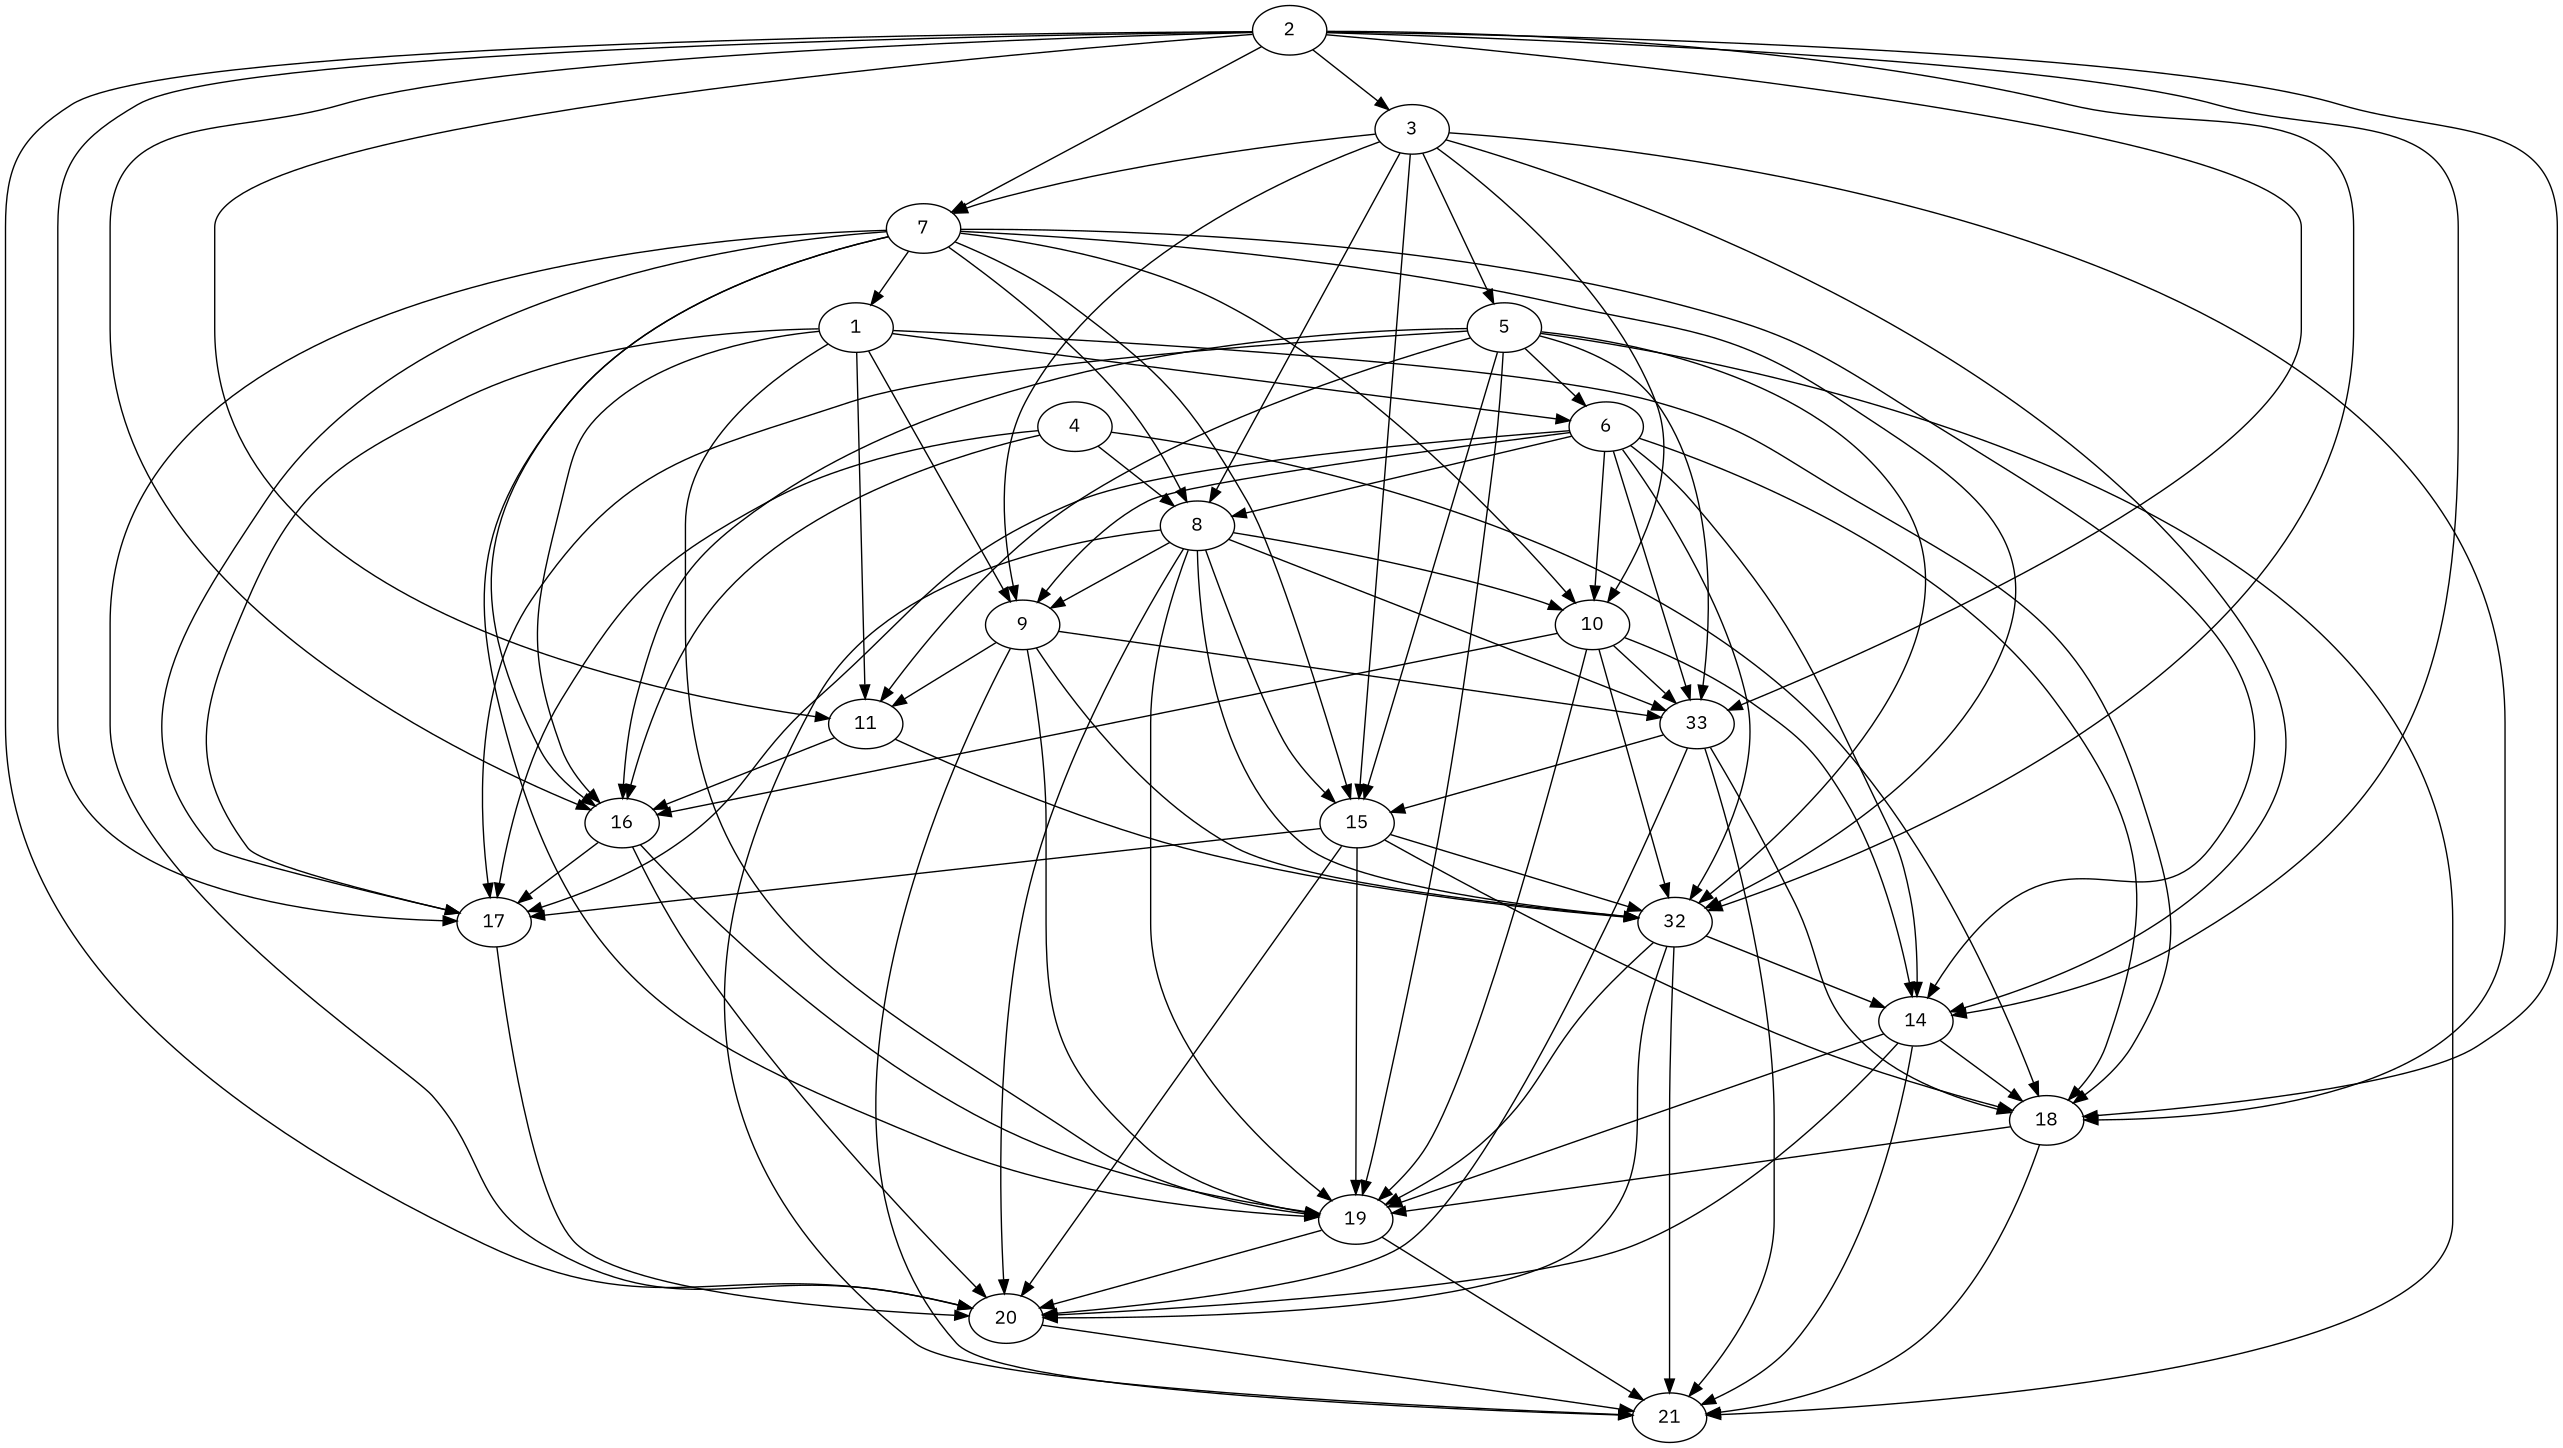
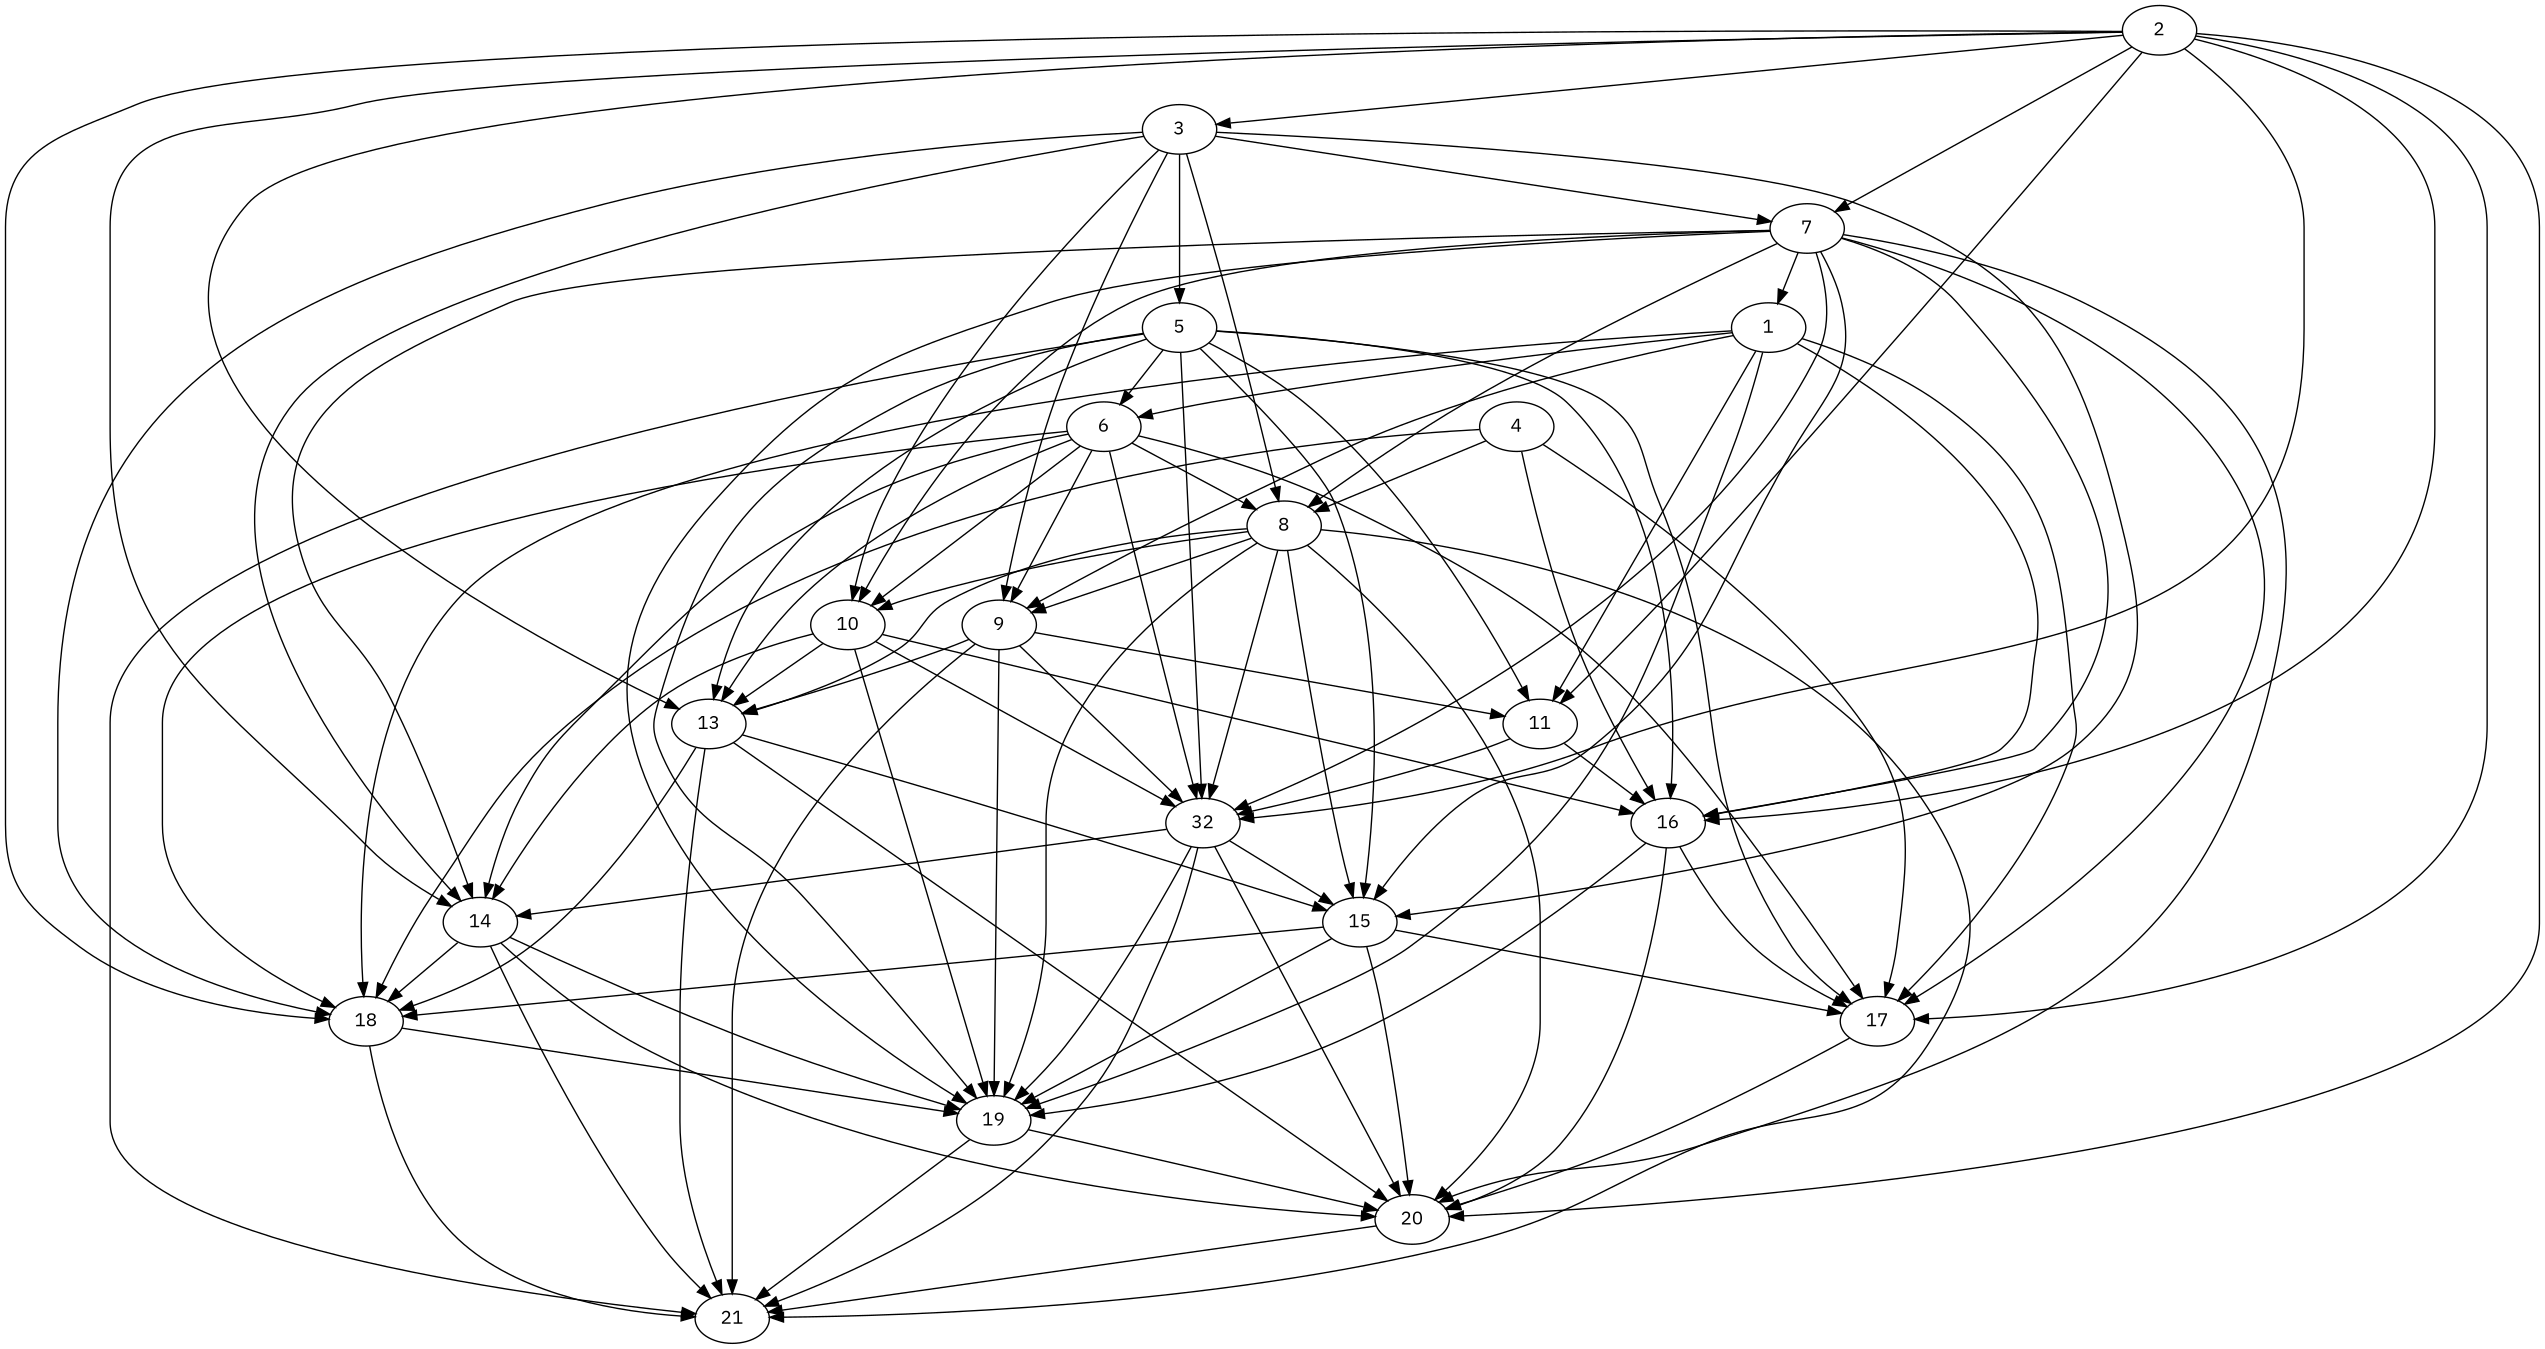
  digraph {
    "Duplicate states"=49942
    "Max states in OPEN"=30761
    Modes="60000ms; partial expansion, ; Pruning: processor isomorphism, processor normalisation, task equivalence, equivalent schedule 2, ; F-value: new, DRT, ; Optimisation: list scheduling, "
    "Node concurrency"=-1
    "Number of processors"=16
    "Pruned using list schedule length"=64199
    "States removed from OPEN"=31026
    "Time to schedule (ms)"=1054
    "Total idle time"=46
    "Total schedule length"=105
    "Total sequential time"=126
    "Total states created"=176533
    fontname="IBM Plex Sans"
    node ["Finish time"=8 Processor=1 "Start time"=0 Weight=5 fontname="IBM Plex Sans"]
    edge [Weight=6 fontname="IBM Plex Sans"]
    1 [Processor=0 Weight=8]
    6 ["Finish time"=30 "Start time"=23 Weight=7]
    9 ["Finish time"=45 "Start time"=38 Weight=7]
    11 ["Finish time"=49 "Start time"=45 Weight=4]
    16 ["Finish time"=67 Processor=0 "Start time"=62]
    17 ["Finish time"=86 "Start time"=84 Weight=2]
    18 ["Finish time"=84 "Start time"=77 Weight=7]
    19 ["Finish time"=92 "Start time"=86 Weight=6]
    n9 ["Finish time"=58 "Start time"=53 label=32]
-   13 ["Finish time"=67 "Start time"=64 Weight=3 label=33]
+   13 ["Finish time"=67 "Start time"=64 Weight=3]
    14 ["Finish time"=63 "Start time"=58]
    8 ["Finish time"=38 "Start time"=34 Weight=4]
    10 ["Finish time"=47 Processor=0 "Start time"=42]
    7 ["Finish time"=34 "Start time"=30 Weight=4]
    20 ["Finish time"=97 "Start time"=92]
    15 ["Finish time"=77 "Start time"=67 Weight=10]
    21 ["Finish time"=105 "Start time"=97 Weight=8]
    2 [Weight=8]
    3 ["Finish time"=13 "Start time"=8]
    5 ["Finish time"=23 "Start time"=13 Weight=10]
    4 ["Finish time"=16 Processor=0 "Start time"=8 Weight=8]
    1 -> 6 [Weight=8]
    1 -> 9
    1 -> 11 [Weight=15]
    1 -> 16
    1 -> 17 [Weight=19]
    1 -> 18 [Weight=15]
    1 -> 19
    6 -> 9 [Weight=17]
    6 -> 17 [Weight=21]
    6 -> 18
    6 -> n9 [Weight=15]
    6 -> 13 [Weight=8]
    6 -> 14 [Weight=15]
    6 -> 8 [Weight=21]
    6 -> 10 [Weight=4]
    9 -> 11 [Weight=17]
    9 -> 19 [Weight=21]
    9 -> n9 [Weight=4]
    9 -> 13 [Weight=17]
    9 -> 21 [Weight=11]
    11 -> 16 [Weight=13]
    11 -> n9 [Weight=15]
    16 -> 17 [Weight=15]
    16 -> 19 [Weight=8]
    16 -> 20 [Weight=15]
    17 -> 20 [Weight=17]
    18 -> 19 [Weight=13]
    18 -> 21 [Weight=17]
    19 -> 20 [Weight=11]
    19 -> 21 [Weight=21]
    n9 -> 19 [Weight=21]
    n9 -> 14
    n9 -> 20 [Weight=8]
-   15 -> n9 [Weight=17]
+   n9 -> 15 [Weight=17]
    n9 -> 21
    13 -> 18 [Weight=4]
    13 -> 20 [Weight=19]
    13 -> 15 [Weight=15]
    13 -> 21
    14 -> 18 [Weight=15]
    14 -> 19 [Weight=4]
    14 -> 20 [Weight=15]
    14 -> 21 [Weight=13]
    8 -> 9 [Weight=11]
    8 -> 19 [Weight=15]
    8 -> n9 [Weight=8]
    8 -> 13 [Weight=17]
    8 -> 10 [Weight=4]
    8 -> 20 [Weight=15]
    8 -> 15 [Weight=13]
    8 -> 21 [Weight=17]
    10 -> 16
    10 -> 19 [Weight=21]
    10 -> n9
    10 -> 13 [Weight=17]
    10 -> 14
    7 -> 1 [Weight=13]
    7 -> 16 [Weight=15]
    7 -> 17 [Weight=8]
    7 -> 19
    7 -> n9 [Weight=13]
    7 -> 14
    7 -> 8 [Weight=17]
    7 -> 10
    7 -> 20
    7 -> 15 [Weight=11]
    20 -> 21
    15 -> 17 [Weight=21]
    15 -> 18 [Weight=17]
    15 -> 19 [Weight=19]
    15 -> 20 [Weight=4]
    2 -> 11 [Weight=21]
    2 -> 16 [Weight=8]
    2 -> 17 [Weight=4]
    2 -> 18 [Weight=8]
    2 -> n9 [Weight=19]
    2 -> 13 [Weight=4]
    2 -> 14 [Weight=11]
    2 -> 7 [Weight=4]
    2 -> 20 [Weight=21]
    2 -> 3 [Weight=21]
    3 -> 9 [Weight=17]
    3 -> 18 [Weight=19]
    3 -> 14 [Weight=11]
    3 -> 8
    3 -> 10 [Weight=11]
    3 -> 7 [Weight=4]
    3 -> 15 [Weight=21]
    3 -> 5 [Weight=17]
    5 -> 6 [Weight=13]
    5 -> 11 [Weight=15]
    5 -> 16 [Weight=21]
    5 -> 17 [Weight=13]
    5 -> 19 [Weight=8]
    5 -> n9
    5 -> 13 [Weight=17]
    5 -> 15
    5 -> 21 [Weight=15]
    4 -> 16 [Weight=11]
    4 -> 17 [Weight=15]
    4 -> 18 [Weight=19]
    4 -> 8
  }
